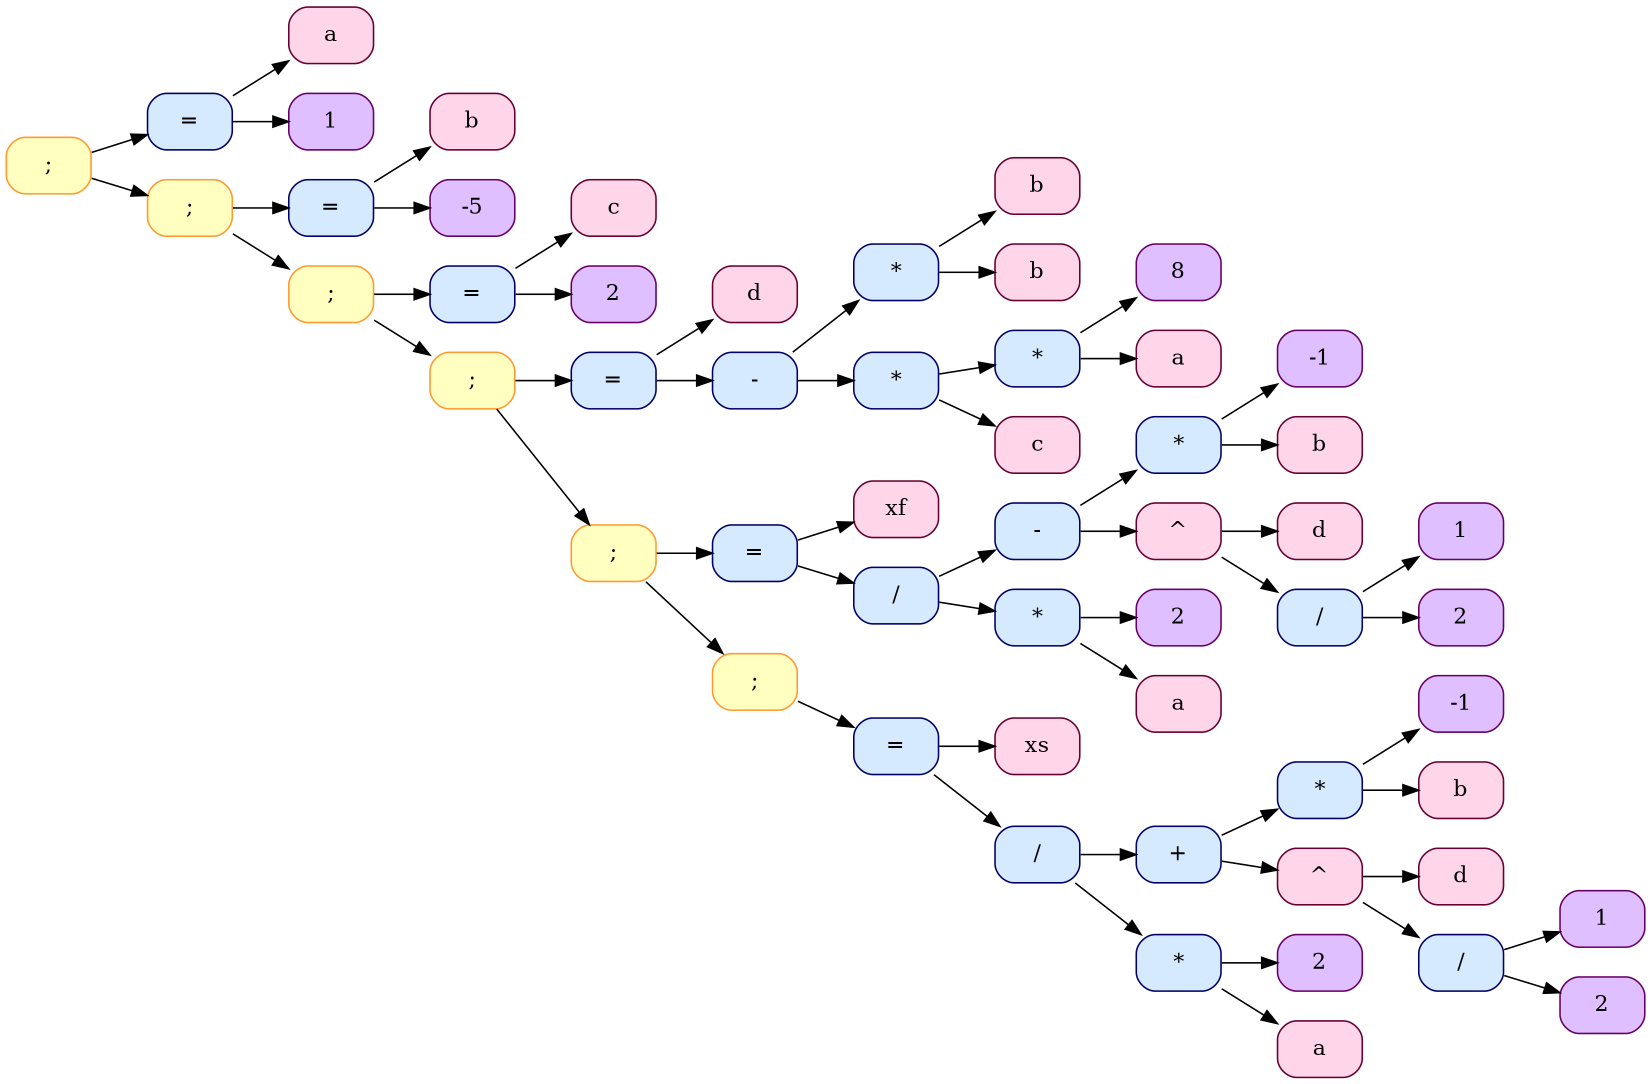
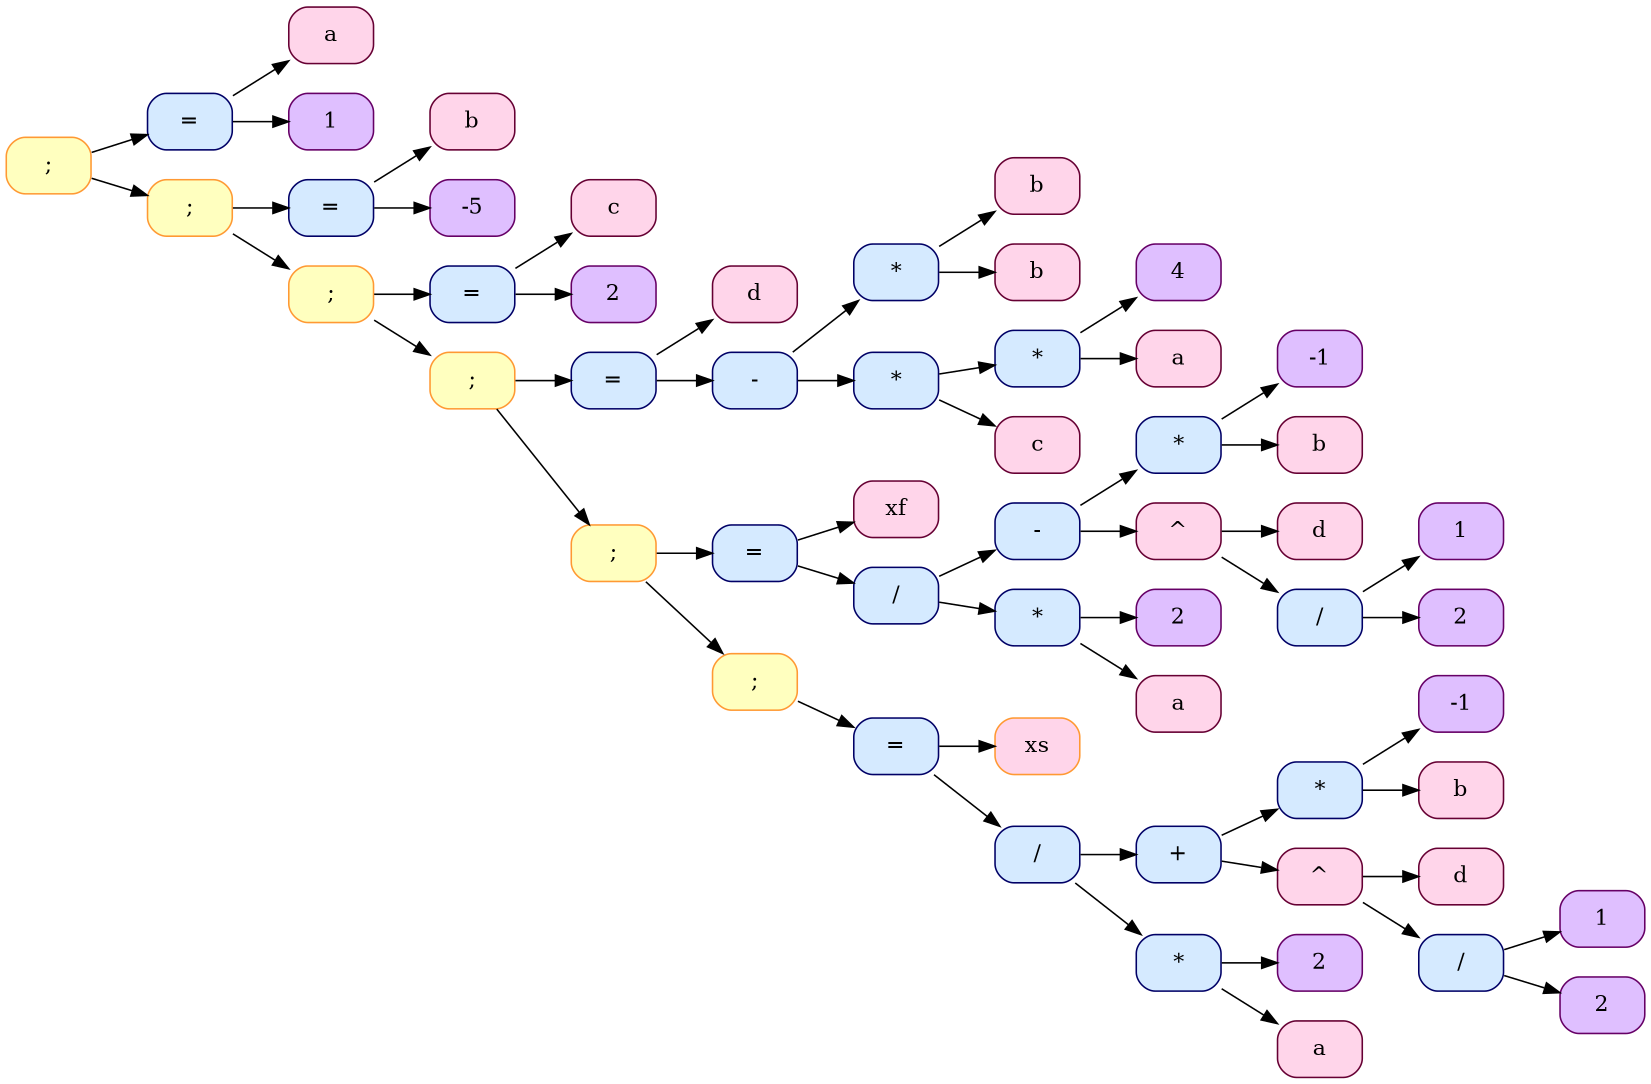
  digraph {
    rankdir=LR
    node [color="#000066" fillcolor="#D5EAFF" shape=Mrecord style=filled]
    edge [weight=1]
    n1 [color="#FF9933" fillcolor="#FFFFBF" label=" ; "]
    n2 [label=" = "]
    n3 [color="#FF9933" fillcolor="#FFFFBF" label=" ; "]
    n4 [color="#660033" fillcolor="#FFD5EA" label=" a "]
    n5 [color="#660066" fillcolor="#DFBFFF" label=" 1 "]
    n6 [label=" = "]
    n7 [color="#FF9933" fillcolor="#FFFFBF" label=" ; "]
    n8 [color="#660033" fillcolor="#FFD5EA" label=" b "]
    n9 [color="#660066" fillcolor="#DFBFFF" label=-5]
    n10 [label=" = "]
    n11 [color="#FF9933" fillcolor="#FFFFBF" label=" ; "]
    n12 [color="#660033" fillcolor="#FFD5EA" label=" c "]
    n13 [color="#660066" fillcolor="#DFBFFF" label=" 2 "]
    n14 [label=" = "]
    n15 [color="#FF9933" fillcolor="#FFFFBF" label=" ; "]
    n16 [color="#660033" fillcolor="#FFD5EA" label=" d "]
    n17 [label=" - "]
    n18 [label=" = "]
    n19 [color="#FF9933" fillcolor="#FFFFBF" label=" ; "]
    n20 [label=" * "]
    n21 [label=" * "]
    n22 [color="#660033" fillcolor="#FFD5EA" label=" b "]
    n23 [color="#660033" fillcolor="#FFD5EA" label=" b "]
    n24 [label=" * "]
    n25 [color="#660033" fillcolor="#FFD5EA" label=" c "]
-   n26 [color="#660066" fillcolor="#DFBFFF" label=8]
+   n26 [color="#660066" fillcolor="#DFBFFF" label=" 4 "]
    n27 [color="#660033" fillcolor="#FFD5EA" label=" a "]
    n28 [color="#660033" fillcolor="#FFD5EA" label=" xf "]
    n29 [label=" / "]
    n30 [label=" = "]
    n31 [label=" - "]
    n32 [label=" * "]
    n33 [label=" * "]
    n34 [color="#660033" fillcolor="#FFD5EA" label=" ^ "]
    n35 [color="#660066" fillcolor="#DFBFFF" label=" 2 "]
    n36 [color="#660033" fillcolor="#FFD5EA" label=" a "]
    n37 [color="#660066" fillcolor="#DFBFFF" label=" -1 "]
    n38 [color="#660033" fillcolor="#FFD5EA" label=" b "]
    n39 [color="#660033" fillcolor="#FFD5EA" label=" d "]
    n40 [label=" / "]
    n41 [color="#660066" fillcolor="#DFBFFF" label=" 1 "]
    n42 [color="#660066" fillcolor="#DFBFFF" label=" 2 "]
-   n43 [color="#660033" fillcolor="#FFD5EA" label=" xs "]
+   n43 [color="#FF9933" fillcolor="#FFD5EA" label=" xs "]
    n44 [label=" / "]
    n45 [label=" + "]
    n46 [label=" * "]
    n47 [label=" * "]
    n48 [color="#660033" fillcolor="#FFD5EA" label=" ^ "]
    n49 [color="#660066" fillcolor="#DFBFFF" label=" 2 "]
    n50 [color="#660033" fillcolor="#FFD5EA" label=" a "]
    n51 [color="#660066" fillcolor="#DFBFFF" label=" -1 "]
    n52 [color="#660033" fillcolor="#FFD5EA" label=" b "]
    n53 [color="#660033" fillcolor="#FFD5EA" label=" d "]
    n54 [label=" / "]
    n55 [color="#660066" fillcolor="#DFBFFF" label=" 1 "]
    n56 [color="#660066" fillcolor="#DFBFFF" label=" 2 "]
    n1 -> n2
    n1 -> n3
    n2 -> n4
    n2 -> n5
    n3 -> n6
    n3 -> n7
    n6 -> n8
    n6 -> n9
    n7 -> n10
    n7 -> n11
    n10 -> n12
    n10 -> n13
    n11 -> n14
    n11 -> n15
    n14 -> n16
    n14 -> n17
    n15 -> n18
    n15 -> n19
    n17 -> n20
    n17 -> n21
    n18 -> n28
    n18 -> n29
    n19 -> n30
    n20 -> n22
    n20 -> n23
    n21 -> n24
    n21 -> n25
    n24 -> n26
    n24 -> n27
    n29 -> n31
    n29 -> n32
    n30 -> n43
    n30 -> n44
    n31 -> n33
    n31 -> n34
    n32 -> n35
    n32 -> n36
    n33 -> n37
    n33 -> n38
    n34 -> n39
    n34 -> n40
    n40 -> n41
    n40 -> n42
    n44 -> n45
    n44 -> n46
    n45 -> n47
    n45 -> n48
    n46 -> n49
    n46 -> n50
    n47 -> n51
    n47 -> n52
    n48 -> n53
    n48 -> n54
    n54 -> n55
    n54 -> n56
  }
